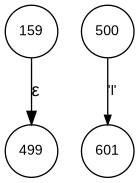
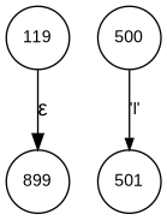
  digraph {
    fontname="Liberation Sans"
    rankdir=TB
    node [fixedsize=true fontname="Liberation Sans" fontsize=11 peripheries=1 shape=circle]
    edge [fontname="Liberation Sans"]
-   n1 [label=499 width=.55]
+   n1 [label=899 width=.55]
    n2 [label=500 width=.55]
-   n3 [label=601 width=.55]
-   n4 [label=159 width=.55]
+   n3 [label=501 width=.55]
+   n4 [label=119 width=.55]
    n2 -> n3 [arrowhead=normal arrowsize=.7 fontsize=11 label="'l'"]
    n4 -> n1 [label="&epsilon;"]
  }
